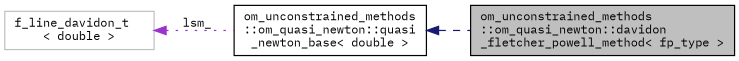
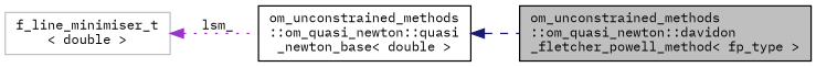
  digraph {
    rankdir=LR
    fontname="IBM Plex Mono"
    node [color=black fillcolor=white fontname="IBM Plex Mono" fontsize=10 shape=record style=filled]
    edge [dir=back fontname="IBM Plex Mono" fontsize=10 labelfontname=Helvetica labelfontsize=10]
    n1 [fillcolor=grey75 fontcolor=black height=0.2 label="om_unconstrained_methods\l::om_quasi_newton::davidon\l_fletcher_powell_method\< fp_type \>" width=0.4]
    n2 [height=0.2 label="om_unconstrained_methods\l::om_quasi_newton::quasi\l_newton_base\< double \>" width=0.4]
-   n3 [color=grey75 height=0.2 label="f_line_davidon_t\l\< double \>" width=0.4]
+   n3 [color=grey75 height=0.2 label="f_line_minimiser_t\l\< double \>" width=0.4]
    n2 -> n1 [color=midnightblue style=dashed]
    n3 -> n2 [color=darkorchid3 label=" lsm_" style=dotted]
  }
